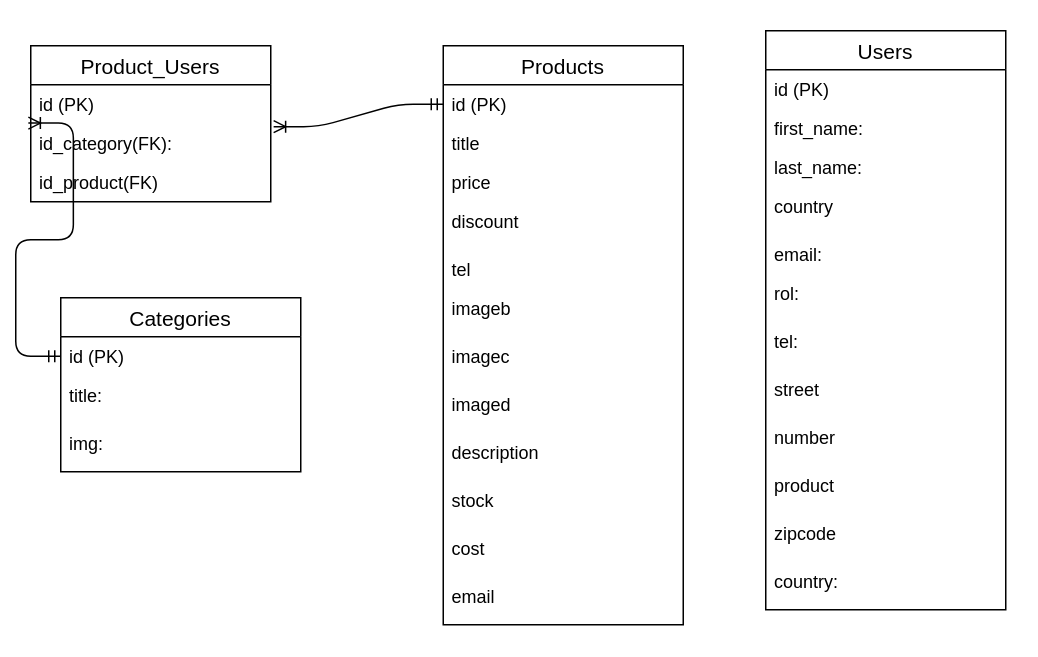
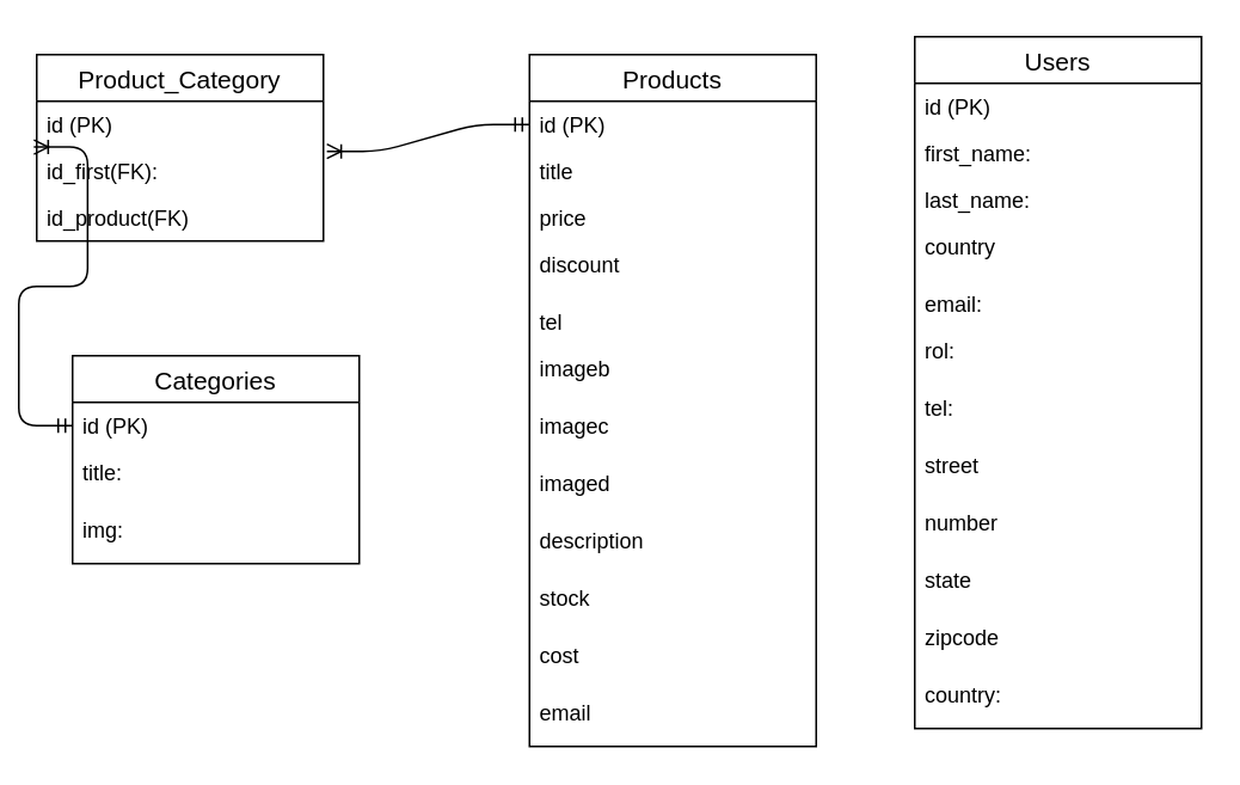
  <mxCell id="0" />
  <mxCell id="1" parent="0" />
  <mxCell id="2" value="" style="edgeStyle=entityRelationEdgeStyle;fontSize=12;html=1;endArrow=ERoneToMany;startArrow=ERmandOne;entryX=-0.01;entryY=0.984;entryDx=0;entryDy=0;entryPerimeter=0;" parent="1" target="18" edge="1" source="22"><mxGeometry width="100" height="100" relative="1" as="geometry"><mxPoint x="-40" y="260" as="sourcePoint" /><mxPoint x="260" y="328" as="targetPoint" /></mxGeometry></mxCell>
  <mxCell id="3" value="" style="edgeStyle=entityRelationEdgeStyle;fontSize=12;html=1;endArrow=ERmandOne;startArrow=ERoneToMany;startFill=0;endFill=0;exitX=1.012;exitY=0.075;exitDx=0;exitDy=0;exitPerimeter=0;" parent="1" source="19" target="26" edge="1"><mxGeometry width="100" height="100" relative="1" as="geometry"><mxPoint x="194.32" y="136.646" as="sourcePoint" /><mxPoint x="250" y="246" as="targetPoint" /></mxGeometry></mxCell>
  <mxCell id="4" value="Users" style="swimlane;fontStyle=0;childLayout=stackLayout;horizontal=1;startSize=26;horizontalStack=0;resizeParent=1;resizeParentMax=0;resizeLast=0;collapsible=1;marginBottom=0;align=center;fontSize=14;" parent="1" vertex="1"><mxGeometry x="510" y="20" width="160" height="386" as="geometry" /></mxCell>
  <mxCell id="5" value="id (PK)" style="text;strokeColor=none;fillColor=none;spacingLeft=4;spacingRight=4;overflow=hidden;rotatable=0;points=[[0,0.5],[1,0.5]];portConstraint=eastwest;fontSize=12;" parent="4" vertex="1"><mxGeometry y="26" width="160" height="26" as="geometry" /></mxCell>
  <mxCell id="6" value="first_name:" style="text;strokeColor=none;fillColor=none;spacingLeft=4;spacingRight=4;overflow=hidden;rotatable=0;points=[[0,0.5],[1,0.5]];portConstraint=eastwest;fontSize=12;" parent="4" vertex="1"><mxGeometry y="52" width="160" height="26" as="geometry" /></mxCell>
  <mxCell id="7" value="last_name:" style="text;strokeColor=none;fillColor=none;spacingLeft=4;spacingRight=4;overflow=hidden;rotatable=0;points=[[0,0.5],[1,0.5]];portConstraint=eastwest;fontSize=12;" parent="4" vertex="1"><mxGeometry y="78" width="160" height="26" as="geometry" /></mxCell>
  <mxCell id="8" value="country" style="text;strokeColor=none;fillColor=none;spacingLeft=4;spacingRight=4;overflow=hidden;rotatable=0;points=[[0,0.5],[1,0.5]];portConstraint=eastwest;fontSize=12;" parent="4" vertex="1"><mxGeometry y="104" width="160" height="32" as="geometry" /></mxCell>
  <mxCell id="9" value="email:" style="text;strokeColor=none;fillColor=none;spacingLeft=4;spacingRight=4;overflow=hidden;rotatable=0;points=[[0,0.5],[1,0.5]];portConstraint=eastwest;fontSize=12;" parent="4" vertex="1"><mxGeometry y="136" width="160" height="26" as="geometry" /></mxCell>
  <mxCell id="10" value="rol:" style="text;strokeColor=none;fillColor=none;spacingLeft=4;spacingRight=4;overflow=hidden;rotatable=0;points=[[0,0.5],[1,0.5]];portConstraint=eastwest;fontSize=12;" parent="4" vertex="1"><mxGeometry y="162" width="160" height="32" as="geometry" /></mxCell>
  <mxCell id="11" value="tel:" style="text;strokeColor=none;fillColor=none;spacingLeft=4;spacingRight=4;overflow=hidden;rotatable=0;points=[[0,0.5],[1,0.5]];portConstraint=eastwest;fontSize=12;" parent="4" vertex="1"><mxGeometry y="194" width="160" height="32" as="geometry" /></mxCell>
  <mxCell id="12" value="street" style="text;strokeColor=none;fillColor=none;spacingLeft=4;spacingRight=4;overflow=hidden;rotatable=0;points=[[0,0.5],[1,0.5]];portConstraint=eastwest;fontSize=12;" parent="4" vertex="1"><mxGeometry y="226" width="160" height="32" as="geometry" /></mxCell>
  <mxCell id="13" value="number" style="text;strokeColor=none;fillColor=none;spacingLeft=4;spacingRight=4;overflow=hidden;rotatable=0;points=[[0,0.5],[1,0.5]];portConstraint=eastwest;fontSize=12;" parent="4" vertex="1"><mxGeometry y="258" width="160" height="32" as="geometry" /></mxCell>
- <mxCell id="14" value="product" style="text;strokeColor=none;fillColor=none;spacingLeft=4;spacingRight=4;overflow=hidden;rotatable=0;points=[[0,0.5],[1,0.5]];portConstraint=eastwest;fontSize=12;" parent="4" vertex="1"><mxGeometry y="290" width="160" height="32" as="geometry" /></mxCell>
+ <mxCell id="14" value="state" style="text;strokeColor=none;fillColor=none;spacingLeft=4;spacingRight=4;overflow=hidden;rotatable=0;points=[[0,0.5],[1,0.5]];portConstraint=eastwest;fontSize=12;" parent="4" vertex="1"><mxGeometry y="290" width="160" height="32" as="geometry" /></mxCell>
  <mxCell id="15" value="zipcode" style="text;strokeColor=none;fillColor=none;spacingLeft=4;spacingRight=4;overflow=hidden;rotatable=0;points=[[0,0.5],[1,0.5]];portConstraint=eastwest;fontSize=12;" parent="4" vertex="1"><mxGeometry y="322" width="160" height="32" as="geometry" /></mxCell>
  <mxCell id="16" value="country:" style="text;strokeColor=none;fillColor=none;spacingLeft=4;spacingRight=4;overflow=hidden;rotatable=0;points=[[0,0.5],[1,0.5]];portConstraint=eastwest;fontSize=12;" parent="4" vertex="1"><mxGeometry y="354" width="160" height="32" as="geometry" /></mxCell>
- <mxCell id="17" value="Product_Users" style="swimlane;fontStyle=0;childLayout=stackLayout;horizontal=1;startSize=26;horizontalStack=0;resizeParent=1;resizeParentMax=0;resizeLast=0;collapsible=1;marginBottom=0;align=center;fontSize=14;" parent="1" vertex="1"><mxGeometry x="20" y="30" width="160" height="104" as="geometry" /></mxCell>
+ <mxCell id="17" value="Product_Category" style="swimlane;fontStyle=0;childLayout=stackLayout;horizontal=1;startSize=26;horizontalStack=0;resizeParent=1;resizeParentMax=0;resizeLast=0;collapsible=1;marginBottom=0;align=center;fontSize=14;" parent="1" vertex="1"><mxGeometry x="20" y="30" width="160" height="104" as="geometry" /></mxCell>
  <mxCell id="18" value="id (PK)" style="text;strokeColor=none;fillColor=none;spacingLeft=4;spacingRight=4;overflow=hidden;rotatable=0;points=[[0,0.5],[1,0.5]];portConstraint=eastwest;fontSize=12;" parent="17" vertex="1"><mxGeometry y="26" width="160" height="26" as="geometry" /></mxCell>
- <mxCell id="19" value="id_category(FK):" style="text;strokeColor=none;fillColor=none;spacingLeft=4;spacingRight=4;overflow=hidden;rotatable=0;points=[[0,0.5],[1,0.5]];portConstraint=eastwest;fontSize=12;" parent="17" vertex="1"><mxGeometry y="52" width="160" height="26" as="geometry" /></mxCell>
+ <mxCell id="19" value="id_first(FK):" style="text;strokeColor=none;fillColor=none;spacingLeft=4;spacingRight=4;overflow=hidden;rotatable=0;points=[[0,0.5],[1,0.5]];portConstraint=eastwest;fontSize=12;" parent="17" vertex="1"><mxGeometry y="52" width="160" height="26" as="geometry" /></mxCell>
  <mxCell id="20" value="id_product(FK)" style="text;strokeColor=none;fillColor=none;spacingLeft=4;spacingRight=4;overflow=hidden;rotatable=0;points=[[0,0.5],[1,0.5]];portConstraint=eastwest;fontSize=12;" parent="17" vertex="1"><mxGeometry y="78" width="160" height="26" as="geometry" /></mxCell>
  <mxCell id="21" value="Categories" style="swimlane;fontStyle=0;childLayout=stackLayout;horizontal=1;startSize=26;horizontalStack=0;resizeParent=1;resizeParentMax=0;resizeLast=0;collapsible=1;marginBottom=0;align=center;fontSize=14;" parent="1" vertex="1"><mxGeometry x="40" y="198" width="160" height="116" as="geometry" /></mxCell>
  <mxCell id="22" value="id (PK)" style="text;strokeColor=none;fillColor=none;spacingLeft=4;spacingRight=4;overflow=hidden;rotatable=0;points=[[0,0.5],[1,0.5]];portConstraint=eastwest;fontSize=12;" parent="21" vertex="1"><mxGeometry y="26" width="160" height="26" as="geometry" /></mxCell>
  <mxCell id="23" value="title:" style="text;strokeColor=none;fillColor=none;spacingLeft=4;spacingRight=4;overflow=hidden;rotatable=0;points=[[0,0.5],[1,0.5]];portConstraint=eastwest;fontSize=12;" parent="21" vertex="1"><mxGeometry y="52" width="160" height="32" as="geometry" /></mxCell>
  <mxCell id="24" value="img:" style="text;strokeColor=none;fillColor=none;spacingLeft=4;spacingRight=4;overflow=hidden;rotatable=0;points=[[0,0.5],[1,0.5]];portConstraint=eastwest;fontSize=12;" parent="21" vertex="1"><mxGeometry y="84" width="160" height="32" as="geometry" /></mxCell>
  <mxCell id="25" value="Products" style="swimlane;fontStyle=0;childLayout=stackLayout;horizontal=1;startSize=26;horizontalStack=0;resizeParent=1;resizeParentMax=0;resizeLast=0;collapsible=1;marginBottom=0;align=center;fontSize=14;" vertex="1" parent="1"><mxGeometry x="295" y="30" width="160" height="386" as="geometry" /></mxCell>
  <mxCell id="26" value="id (PK)" style="text;strokeColor=none;fillColor=none;spacingLeft=4;spacingRight=4;overflow=hidden;rotatable=0;points=[[0,0.5],[1,0.5]];portConstraint=eastwest;fontSize=12;" vertex="1" parent="25"><mxGeometry y="26" width="160" height="26" as="geometry" /></mxCell>
  <mxCell id="27" value="title&#10;" style="text;strokeColor=none;fillColor=none;spacingLeft=4;spacingRight=4;overflow=hidden;rotatable=0;points=[[0,0.5],[1,0.5]];portConstraint=eastwest;fontSize=12;" vertex="1" parent="25"><mxGeometry y="52" width="160" height="26" as="geometry" /></mxCell>
  <mxCell id="28" value="price" style="text;strokeColor=none;fillColor=none;spacingLeft=4;spacingRight=4;overflow=hidden;rotatable=0;points=[[0,0.5],[1,0.5]];portConstraint=eastwest;fontSize=12;" vertex="1" parent="25"><mxGeometry y="78" width="160" height="26" as="geometry" /></mxCell>
  <mxCell id="29" value="discount" style="text;strokeColor=none;fillColor=none;spacingLeft=4;spacingRight=4;overflow=hidden;rotatable=0;points=[[0,0.5],[1,0.5]];portConstraint=eastwest;fontSize=12;" vertex="1" parent="25"><mxGeometry y="104" width="160" height="32" as="geometry" /></mxCell>
  <mxCell id="30" value="tel" style="text;strokeColor=none;fillColor=none;spacingLeft=4;spacingRight=4;overflow=hidden;rotatable=0;points=[[0,0.5],[1,0.5]];portConstraint=eastwest;fontSize=12;" vertex="1" parent="25"><mxGeometry y="136" width="160" height="26" as="geometry" /></mxCell>
  <mxCell id="31" value="imageb&#10;" style="text;strokeColor=none;fillColor=none;spacingLeft=4;spacingRight=4;overflow=hidden;rotatable=0;points=[[0,0.5],[1,0.5]];portConstraint=eastwest;fontSize=12;" vertex="1" parent="25"><mxGeometry y="162" width="160" height="32" as="geometry" /></mxCell>
  <mxCell id="32" value="imagec&#10;" style="text;strokeColor=none;fillColor=none;spacingLeft=4;spacingRight=4;overflow=hidden;rotatable=0;points=[[0,0.5],[1,0.5]];portConstraint=eastwest;fontSize=12;" vertex="1" parent="25"><mxGeometry y="194" width="160" height="32" as="geometry" /></mxCell>
  <mxCell id="33" value="imaged" style="text;strokeColor=none;fillColor=none;spacingLeft=4;spacingRight=4;overflow=hidden;rotatable=0;points=[[0,0.5],[1,0.5]];portConstraint=eastwest;fontSize=12;" vertex="1" parent="25"><mxGeometry y="226" width="160" height="32" as="geometry" /></mxCell>
  <mxCell id="34" value="description" style="text;strokeColor=none;fillColor=none;spacingLeft=4;spacingRight=4;overflow=hidden;rotatable=0;points=[[0,0.5],[1,0.5]];portConstraint=eastwest;fontSize=12;" vertex="1" parent="25"><mxGeometry y="258" width="160" height="32" as="geometry" /></mxCell>
  <mxCell id="35" value="stock" style="text;strokeColor=none;fillColor=none;spacingLeft=4;spacingRight=4;overflow=hidden;rotatable=0;points=[[0,0.5],[1,0.5]];portConstraint=eastwest;fontSize=12;" vertex="1" parent="25"><mxGeometry y="290" width="160" height="32" as="geometry" /></mxCell>
  <mxCell id="36" value="cost" style="text;strokeColor=none;fillColor=none;spacingLeft=4;spacingRight=4;overflow=hidden;rotatable=0;points=[[0,0.5],[1,0.5]];portConstraint=eastwest;fontSize=12;" vertex="1" parent="25"><mxGeometry y="322" width="160" height="32" as="geometry" /></mxCell>
  <mxCell id="37" value="email" style="text;strokeColor=none;fillColor=none;spacingLeft=4;spacingRight=4;overflow=hidden;rotatable=0;points=[[0,0.5],[1,0.5]];portConstraint=eastwest;fontSize=12;" vertex="1" parent="25"><mxGeometry y="354" width="160" height="32" as="geometry" /></mxCell>
